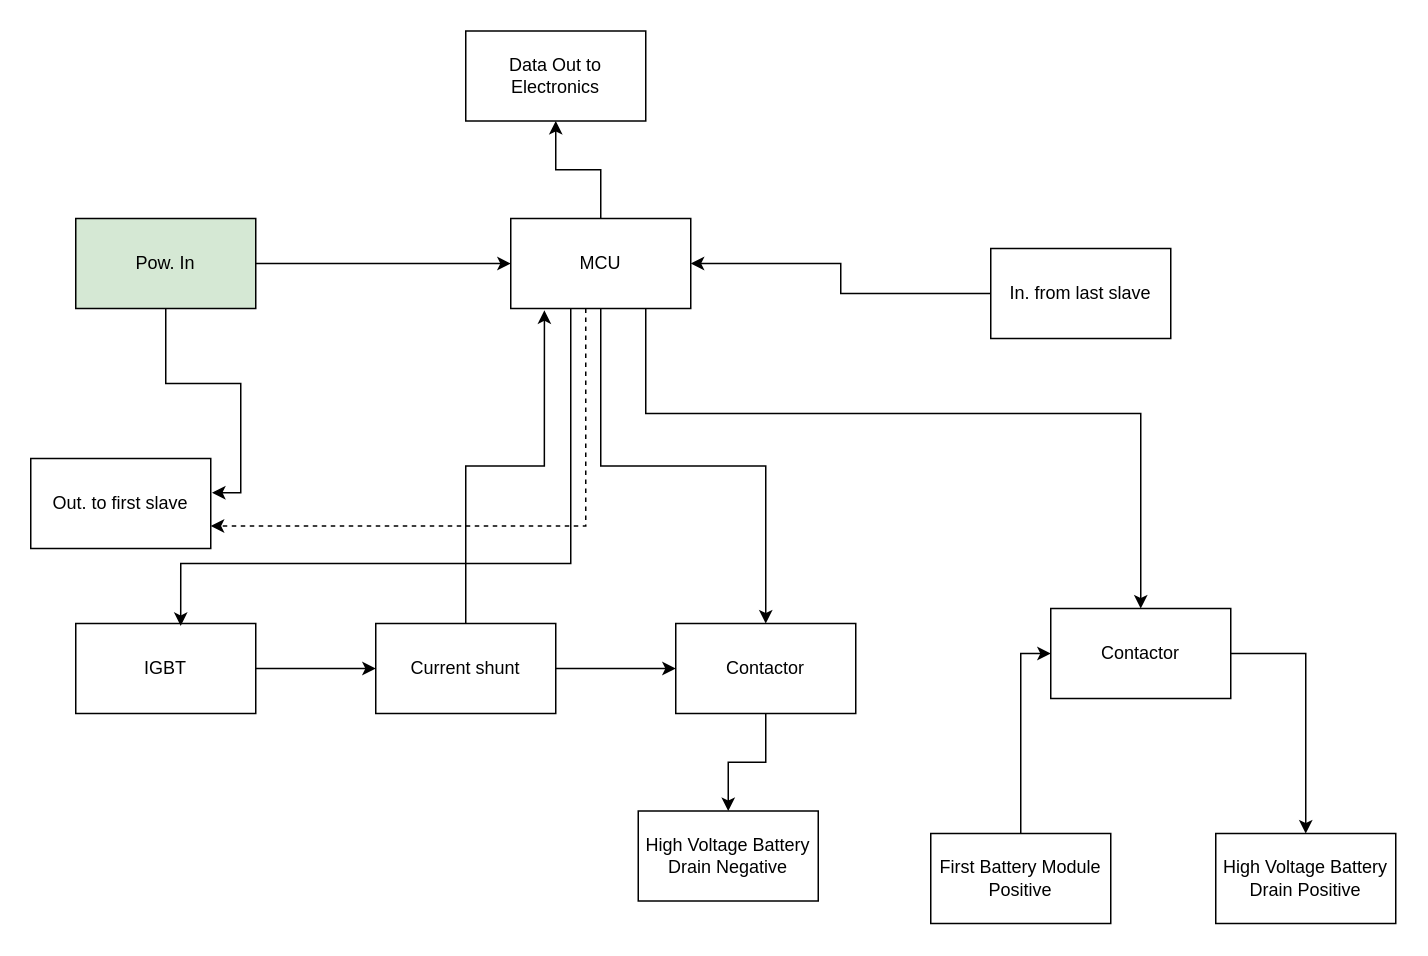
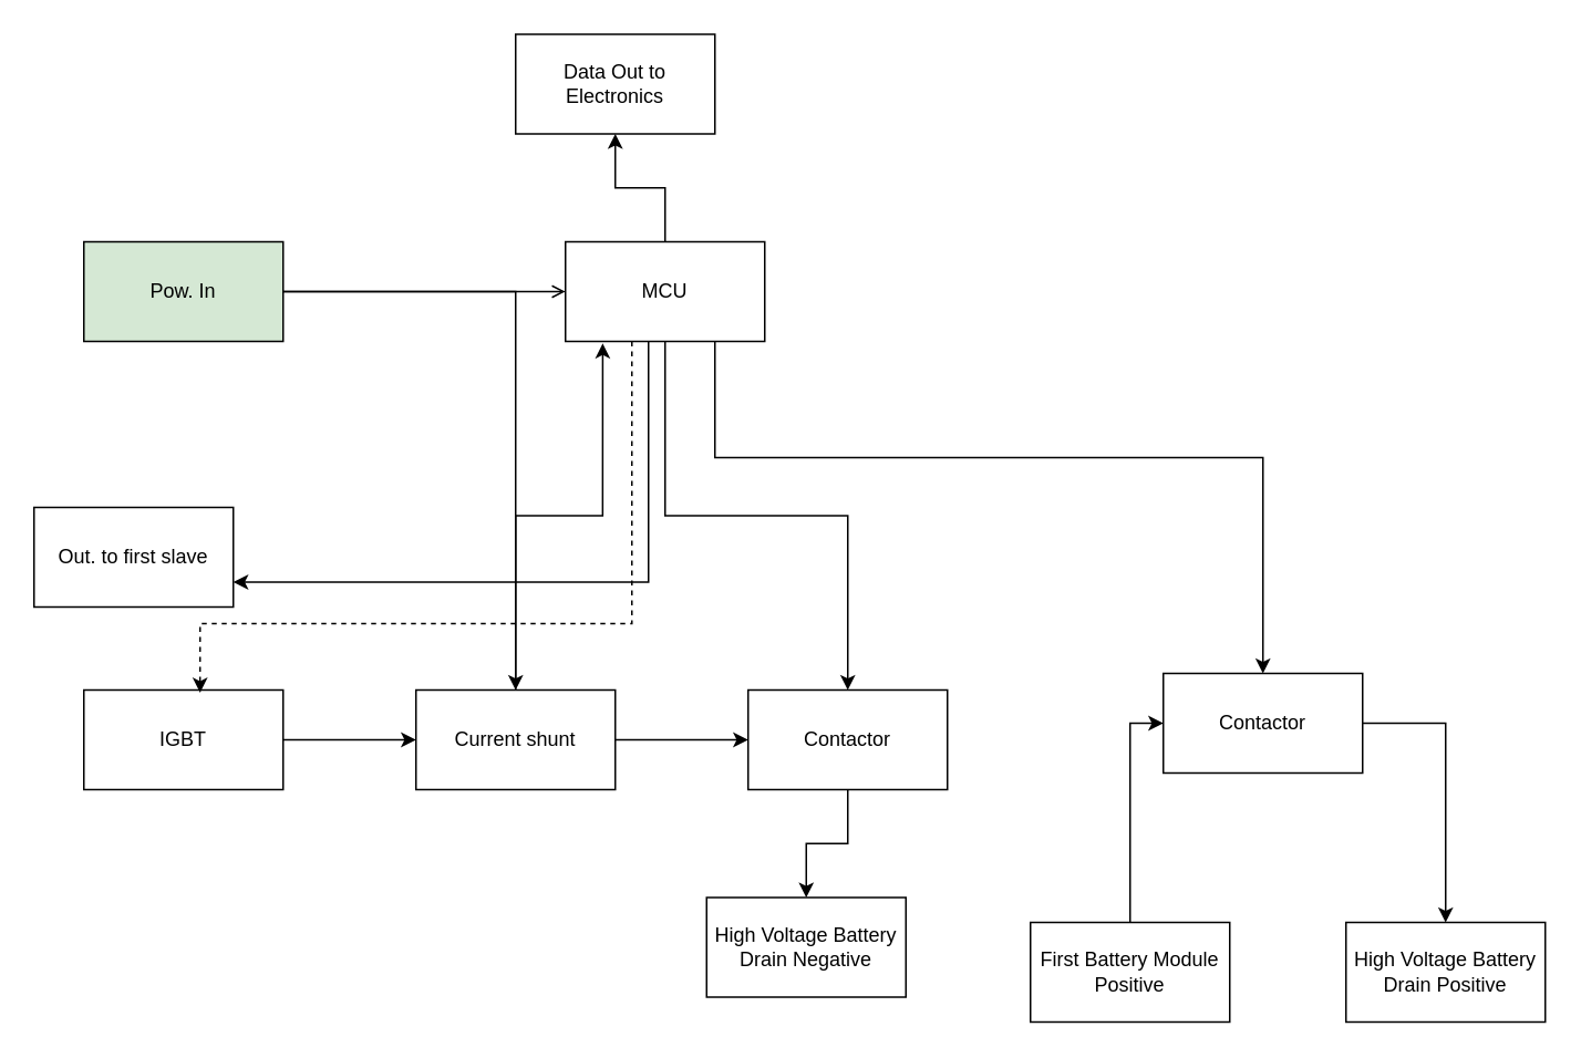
  <mxCell id="0" />
  <mxCell id="1" parent="0" />
  <mxCell id="2" value="" style="edgeStyle=orthogonalEdgeStyle;rounded=0;orthogonalLoop=1;jettySize=auto;html=1;" parent="1" source="6" target="9" edge="1"><mxGeometry relative="1" as="geometry" /></mxCell>
- <mxCell id="3" style="edgeStyle=orthogonalEdgeStyle;rounded=0;orthogonalLoop=1;jettySize=auto;html=1;entryX=1;entryY=0.75;entryDx=0;entryDy=0;dashed=1;" parent="1" source="6" target="12" edge="1"><mxGeometry relative="1" as="geometry"><Array as="points"><mxPoint x="390" y="350" /></Array></mxGeometry></mxCell>
+ <mxCell id="3" style="edgeStyle=orthogonalEdgeStyle;rounded=0;orthogonalLoop=1;jettySize=auto;html=1;entryX=1;entryY=0.75;entryDx=0;entryDy=0;" parent="1" source="6" target="12" edge="1"><mxGeometry relative="1" as="geometry"><Array as="points"><mxPoint x="390" y="350" /></Array></mxGeometry></mxCell>
  <mxCell id="4" style="edgeStyle=orthogonalEdgeStyle;rounded=0;orthogonalLoop=1;jettySize=auto;html=1;" parent="1" source="6" target="19" edge="1"><mxGeometry relative="1" as="geometry" /></mxCell>
  <mxCell id="5" style="edgeStyle=orthogonalEdgeStyle;rounded=0;orthogonalLoop=1;jettySize=auto;html=1;exitX=0.75;exitY=1;exitDx=0;exitDy=0;" edge="1" parent="1" source="6" target="24"><mxGeometry relative="1" as="geometry"><mxPoint x="760" y="375" as="targetPoint" /><Array as="points"><mxPoint x="430" y="275" /><mxPoint x="760" y="275" /></Array></mxGeometry></mxCell>
  <mxCell id="6" value="MCU" style="rounded=0;whiteSpace=wrap;html=1;" parent="1" vertex="1"><mxGeometry x="340" y="145" width="120" height="60" as="geometry" /></mxCell>
- <mxCell id="7" style="edgeStyle=orthogonalEdgeStyle;rounded=0;orthogonalLoop=1;jettySize=auto;html=1;entryX=0;entryY=0.5;entryDx=0;entryDy=0;" parent="1" source="8" target="6" edge="1"><mxGeometry relative="1" as="geometry" /></mxCell>
+ <mxCell id="7" style="edgeStyle=orthogonalEdgeStyle;rounded=0;orthogonalLoop=1;jettySize=auto;html=1;entryX=0;entryY=0.5;entryDx=0;entryDy=0;endArrow=open;" parent="1" source="8" target="6" edge="1"><mxGeometry relative="1" as="geometry" /></mxCell>
  <mxCell id="8" value="Pow. In" style="rounded=0;whiteSpace=wrap;html=1;fillColor=#d5e8d4;" parent="1" vertex="1"><mxGeometry x="50" y="145" width="120" height="60" as="geometry" /></mxCell>
  <mxCell id="9" value="Data Out to Electronics" style="rounded=0;whiteSpace=wrap;html=1;" parent="1" vertex="1"><mxGeometry x="310" y="20" width="120" height="60" as="geometry" /></mxCell>
- <mxCell id="10" style="edgeStyle=orthogonalEdgeStyle;rounded=0;orthogonalLoop=1;jettySize=auto;html=1;entryX=1;entryY=0.5;entryDx=0;entryDy=0;" parent="1" source="11" target="6" edge="1"><mxGeometry relative="1" as="geometry" /></mxCell>
- <mxCell id="11" value="In. from last slave" style="whiteSpace=wrap;html=1;" parent="1" vertex="1"><mxGeometry x="660" y="165" width="120" height="60" as="geometry" /></mxCell>
  <mxCell id="12" value="Out. to first slave" style="whiteSpace=wrap;html=1;" parent="1" vertex="1"><mxGeometry x="20" y="305" width="120" height="60" as="geometry" /></mxCell>
- <mxCell id="13" style="edgeStyle=orthogonalEdgeStyle;rounded=0;orthogonalLoop=1;jettySize=auto;html=1;entryX=1.007;entryY=0.38;entryDx=0;entryDy=0;entryPerimeter=0;" parent="1" source="8" target="12" edge="1"><mxGeometry relative="1" as="geometry" /></mxCell>
+ <mxCell id="13" style="edgeStyle=orthogonalEdgeStyle;rounded=0;orthogonalLoop=1;jettySize=auto;html=1;" parent="1" source="8" target="17" edge="1"><mxGeometry relative="1" as="geometry" /></mxCell>
  <mxCell id="14" value="" style="edgeStyle=orthogonalEdgeStyle;rounded=0;orthogonalLoop=1;jettySize=auto;html=1;" parent="1" source="15" target="17" edge="1"><mxGeometry relative="1" as="geometry" /></mxCell>
  <mxCell id="15" value="IGBT" style="rounded=0;whiteSpace=wrap;html=1;" parent="1" vertex="1"><mxGeometry x="50" y="415" width="120" height="60" as="geometry" /></mxCell>
  <mxCell id="16" value="" style="edgeStyle=orthogonalEdgeStyle;rounded=0;orthogonalLoop=1;jettySize=auto;html=1;" parent="1" source="17" target="19" edge="1"><mxGeometry relative="1" as="geometry" /></mxCell>
  <mxCell id="17" value="Current shunt" style="rounded=0;whiteSpace=wrap;html=1;" parent="1" vertex="1"><mxGeometry x="250" y="415" width="120" height="60" as="geometry" /></mxCell>
  <mxCell id="18" value="" style="edgeStyle=orthogonalEdgeStyle;rounded=0;orthogonalLoop=1;jettySize=auto;html=1;" parent="1" source="19" target="20" edge="1"><mxGeometry relative="1" as="geometry" /></mxCell>
  <mxCell id="19" value="Contactor" style="rounded=0;whiteSpace=wrap;html=1;" parent="1" vertex="1"><mxGeometry x="450" y="415" width="120" height="60" as="geometry" /></mxCell>
  <mxCell id="20" value="High Voltage Battery Drain Negative" style="rounded=0;whiteSpace=wrap;html=1;" parent="1" vertex="1"><mxGeometry x="425" y="540" width="120" height="60" as="geometry" /></mxCell>
- <mxCell id="21" style="edgeStyle=orthogonalEdgeStyle;rounded=0;orthogonalLoop=1;jettySize=auto;html=1;entryX=0.583;entryY=0.027;entryDx=0;entryDy=0;entryPerimeter=0;" parent="1" source="6" target="15" edge="1"><mxGeometry relative="1" as="geometry"><Array as="points"><mxPoint x="380" y="375" /><mxPoint x="120" y="375" /></Array></mxGeometry></mxCell>
+ <mxCell id="21" style="edgeStyle=orthogonalEdgeStyle;rounded=0;orthogonalLoop=1;jettySize=auto;html=1;entryX=0.583;entryY=0.027;entryDx=0;entryDy=0;entryPerimeter=0;dashed=1;" parent="1" source="6" target="15" edge="1"><mxGeometry relative="1" as="geometry"><Array as="points"><mxPoint x="380" y="375" /><mxPoint x="120" y="375" /></Array></mxGeometry></mxCell>
  <mxCell id="22" style="edgeStyle=orthogonalEdgeStyle;rounded=0;orthogonalLoop=1;jettySize=auto;html=1;entryX=0.187;entryY=1.02;entryDx=0;entryDy=0;entryPerimeter=0;" parent="1" source="17" target="6" edge="1"><mxGeometry relative="1" as="geometry" /></mxCell>
  <mxCell id="23" style="edgeStyle=orthogonalEdgeStyle;rounded=0;orthogonalLoop=1;jettySize=auto;html=1;exitX=1;exitY=0.5;exitDx=0;exitDy=0;" edge="1" parent="1" source="24" target="27"><mxGeometry relative="1" as="geometry" /></mxCell>
  <mxCell id="24" value="Contactor" style="rounded=0;whiteSpace=wrap;html=1;" vertex="1" parent="1"><mxGeometry x="700" y="405" width="120" height="60" as="geometry" /></mxCell>
  <mxCell id="25" style="edgeStyle=orthogonalEdgeStyle;rounded=0;orthogonalLoop=1;jettySize=auto;html=1;exitX=0.5;exitY=0;exitDx=0;exitDy=0;entryX=0;entryY=0.5;entryDx=0;entryDy=0;" edge="1" parent="1" source="26" target="24"><mxGeometry relative="1" as="geometry" /></mxCell>
  <mxCell id="26" value="First Battery Module Positive" style="rounded=0;whiteSpace=wrap;html=1;" vertex="1" parent="1"><mxGeometry x="620" y="555" width="120" height="60" as="geometry" /></mxCell>
  <mxCell id="27" value="High Voltage Battery Drain Positive" style="rounded=0;whiteSpace=wrap;html=1;" vertex="1" parent="1"><mxGeometry x="810" y="555" width="120" height="60" as="geometry" /></mxCell>
